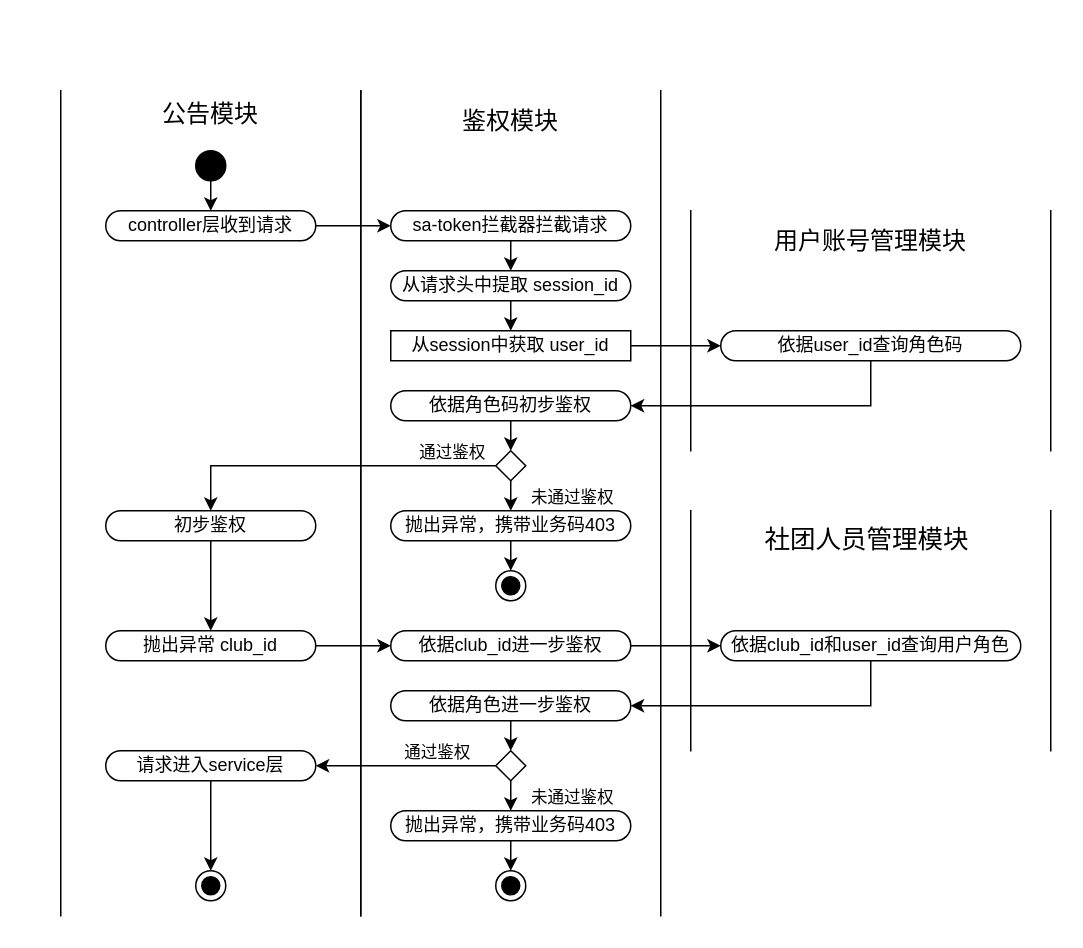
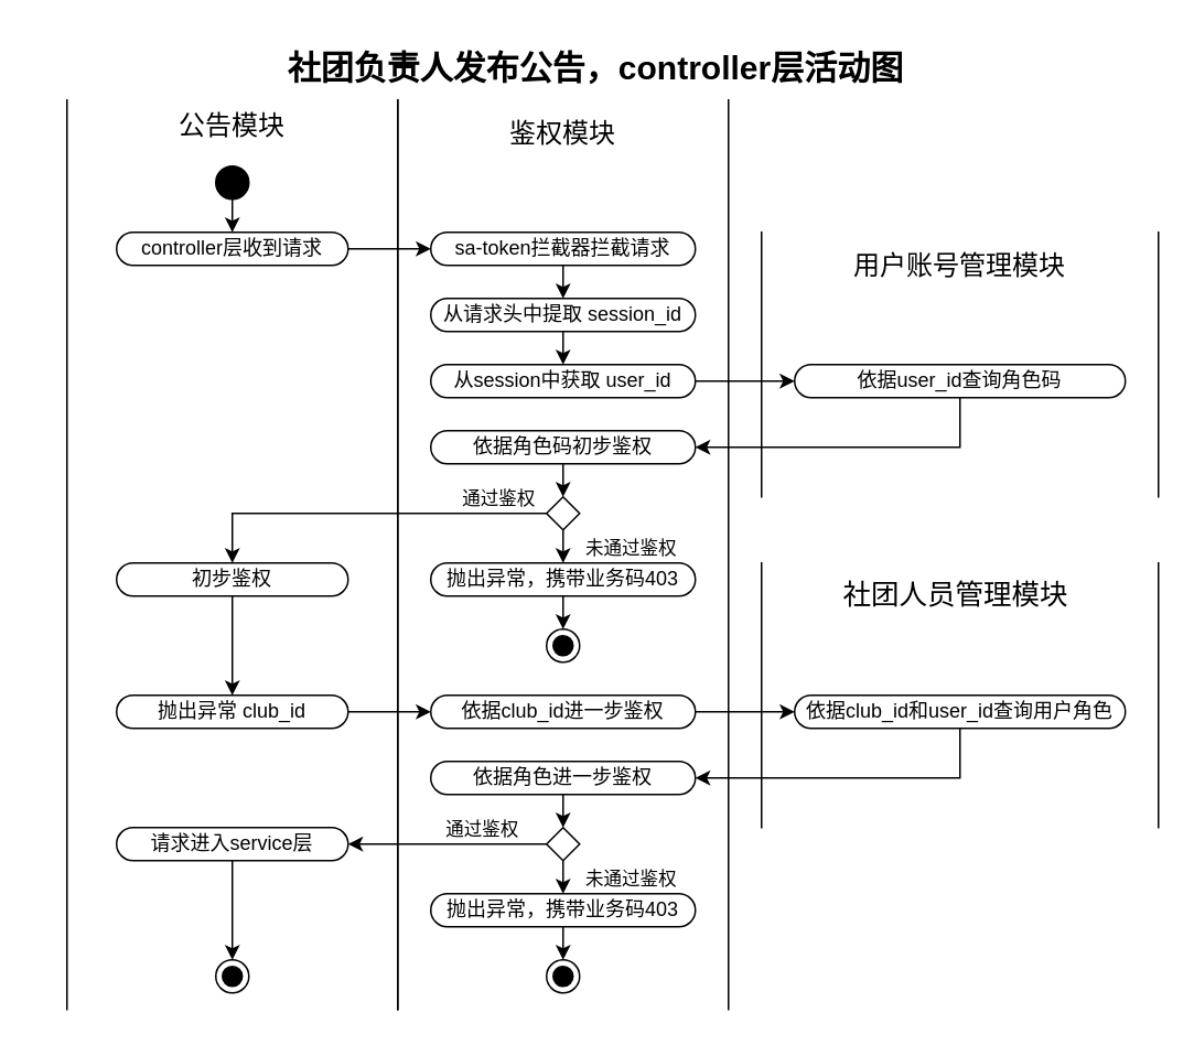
  <mxCell id="0" />
  <mxCell id="1" parent="0" />
  <mxCell id="2" value="controller层收到请求" style="rounded=1;whiteSpace=wrap;html=1;arcSize=50;" vertex="1" parent="1"><mxGeometry x="70" y="140" width="140" height="20" as="geometry" /></mxCell>
  <mxCell id="3" value="sa-token拦截器拦截请求" style="rounded=1;whiteSpace=wrap;html=1;arcSize=50;" vertex="1" parent="1"><mxGeometry x="260" y="140" width="160" height="20" as="geometry" /></mxCell>
  <mxCell id="4" value="从请求头中提取 session_id" style="rounded=1;whiteSpace=wrap;html=1;arcSize=50;" vertex="1" parent="1"><mxGeometry x="260" y="180" width="160" height="20" as="geometry" /></mxCell>
  <mxCell id="5" value="" style="endArrow=classic;html=1;rounded=0;entryX=0.5;entryY=0;entryDx=0;entryDy=0;" edge="1" parent="1" source="3" target="4"><mxGeometry width="50" height="50" relative="1" as="geometry"><mxPoint x="370" y="210" as="sourcePoint" /><mxPoint x="420" y="160" as="targetPoint" /></mxGeometry></mxCell>
- <mxCell id="6" value="从session中获取 user_id" style="whiteSpace=wrap;html=1;arcSize=50;rounded=0;" vertex="1" parent="1"><mxGeometry x="260" y="220" width="160" height="20" as="geometry" /></mxCell>
+ <mxCell id="6" value="从session中获取 user_id" style="rounded=1;whiteSpace=wrap;html=1;arcSize=50;" vertex="1" parent="1"><mxGeometry x="260" y="220" width="160" height="20" as="geometry" /></mxCell>
  <mxCell id="7" value="" style="endArrow=classic;html=1;rounded=0;" edge="1" parent="1" source="4" target="6"><mxGeometry width="50" height="50" relative="1" as="geometry"><mxPoint x="350" y="170" as="sourcePoint" /><mxPoint x="350" y="190" as="targetPoint" /></mxGeometry></mxCell>
  <mxCell id="8" value="&lt;font style=&quot;font-size: 12px;&quot;&gt;依据user_id查询角色码&lt;/font&gt;" style="rounded=1;whiteSpace=wrap;html=1;arcSize=50;" vertex="1" parent="1"><mxGeometry x="480" y="220" width="200" height="20" as="geometry" /></mxCell>
  <mxCell id="9" value="&lt;font style=&quot;font-size: 12px;&quot;&gt;依据角色码初步鉴权&lt;/font&gt;" style="rounded=1;whiteSpace=wrap;html=1;arcSize=50;" vertex="1" parent="1"><mxGeometry x="260" y="260" width="160" height="20" as="geometry" /></mxCell>
  <mxCell id="10" value="" style="endArrow=classic;html=1;rounded=0;" edge="1" parent="1" source="6" target="8"><mxGeometry width="50" height="50" relative="1" as="geometry"><mxPoint x="340" y="280" as="sourcePoint" /><mxPoint x="390" y="230" as="targetPoint" /></mxGeometry></mxCell>
  <mxCell id="11" value="" style="endArrow=classic;html=1;rounded=0;edgeStyle=orthogonalEdgeStyle;" edge="1" parent="1" source="8" target="9"><mxGeometry width="50" height="50" relative="1" as="geometry"><mxPoint x="390" y="240" as="sourcePoint" /><mxPoint x="430" y="240" as="targetPoint" /><Array as="points"><mxPoint x="580" y="270" /></Array></mxGeometry></mxCell>
  <mxCell id="12" value="" style="endArrow=classic;html=1;rounded=0;edgeStyle=orthogonalEdgeStyle;" edge="1" parent="1" source="2" target="3"><mxGeometry width="50" height="50" relative="1" as="geometry"><mxPoint x="490" y="250" as="sourcePoint" /><mxPoint x="400" y="280" as="targetPoint" /><Array as="points"><mxPoint x="350" y="150" /><mxPoint x="350" y="150" /></Array></mxGeometry></mxCell>
  <mxCell id="13" value="" style="rhombus;whiteSpace=wrap;html=1;" vertex="1" parent="1"><mxGeometry x="330" y="300" width="20" height="20" as="geometry" /></mxCell>
  <mxCell id="14" value="" style="endArrow=classic;html=1;rounded=0;edgeStyle=orthogonalEdgeStyle;" edge="1" parent="1" source="9" target="13"><mxGeometry width="50" height="50" relative="1" as="geometry"><mxPoint x="500" y="260" as="sourcePoint" /><mxPoint x="410" y="290" as="targetPoint" /><Array as="points"><mxPoint x="340" y="280" /><mxPoint x="340" y="280" /></Array></mxGeometry></mxCell>
  <mxCell id="15" value="初步鉴权" style="rounded=1;whiteSpace=wrap;html=1;arcSize=50;" vertex="1" parent="1"><mxGeometry x="70" y="340" width="140" height="20" as="geometry" /></mxCell>
  <mxCell id="16" value="" style="endArrow=classic;html=1;rounded=0;edgeStyle=orthogonalEdgeStyle;" edge="1" parent="1" source="13" target="15"><mxGeometry width="50" height="50" relative="1" as="geometry"><mxPoint x="330" y="370" as="sourcePoint" /><mxPoint x="219" y="370" as="targetPoint" /><Array as="points"><mxPoint x="140" y="310" /></Array></mxGeometry></mxCell>
  <mxCell id="17" value="通过鉴权" style="edgeLabel;html=1;align=center;verticalAlign=middle;resizable=0;points=[];" vertex="1" connectable="0" parent="16"><mxGeometry x="0.368" y="1" relative="1" as="geometry"><mxPoint x="120" y="-11" as="offset" /></mxGeometry></mxCell>
  <mxCell id="18" value="抛出异常 club_id" style="rounded=1;whiteSpace=wrap;html=1;arcSize=50;" vertex="1" parent="1"><mxGeometry x="70" y="420" width="140" height="20" as="geometry" /></mxCell>
  <mxCell id="19" value="" style="endArrow=classic;html=1;rounded=0;edgeStyle=orthogonalEdgeStyle;" edge="1" parent="1" source="15" target="18"><mxGeometry width="50" height="50" relative="1" as="geometry"><mxPoint x="190" y="200" as="sourcePoint" /><mxPoint x="270" y="200" as="targetPoint" /><Array as="points" /></mxGeometry></mxCell>
  <mxCell id="20" value="依据club_id进一步鉴权" style="rounded=1;whiteSpace=wrap;html=1;arcSize=50;" vertex="1" parent="1"><mxGeometry x="260" y="420" width="160" height="20" as="geometry" /></mxCell>
  <mxCell id="21" value="" style="endArrow=classic;html=1;rounded=0;edgeStyle=orthogonalEdgeStyle;" edge="1" parent="1" source="18" target="20"><mxGeometry width="50" height="50" relative="1" as="geometry"><mxPoint x="150" y="410" as="sourcePoint" /><mxPoint x="150" y="430" as="targetPoint" /><Array as="points" /></mxGeometry></mxCell>
  <mxCell id="22" value="&lt;font style=&quot;font-size: 12px;&quot;&gt;依据club_id和user_id查询用户角色&lt;/font&gt;" style="rounded=1;whiteSpace=wrap;html=1;arcSize=50;" vertex="1" parent="1"><mxGeometry x="480" y="420" width="200" height="20" as="geometry" /></mxCell>
  <mxCell id="23" value="" style="endArrow=classic;html=1;rounded=0;edgeStyle=orthogonalEdgeStyle;" edge="1" parent="1" source="20" target="22"><mxGeometry width="50" height="50" relative="1" as="geometry"><mxPoint x="220" y="400" as="sourcePoint" /><mxPoint x="270" y="400" as="targetPoint" /><Array as="points" /></mxGeometry></mxCell>
  <mxCell id="24" value="依据角色进一步鉴权" style="rounded=1;whiteSpace=wrap;html=1;arcSize=50;" vertex="1" parent="1"><mxGeometry x="260" y="460" width="160" height="20" as="geometry" /></mxCell>
  <mxCell id="25" value="" style="endArrow=classic;html=1;rounded=0;edgeStyle=orthogonalEdgeStyle;" edge="1" parent="1" source="22" target="24"><mxGeometry width="50" height="50" relative="1" as="geometry"><mxPoint x="430" y="400" as="sourcePoint" /><mxPoint x="470" y="400" as="targetPoint" /><Array as="points"><mxPoint x="580" y="470" /></Array></mxGeometry></mxCell>
  <mxCell id="26" value="" style="rhombus;whiteSpace=wrap;html=1;" vertex="1" parent="1"><mxGeometry x="330" y="500" width="20" height="20" as="geometry" /></mxCell>
  <mxCell id="27" value="" style="endArrow=classic;html=1;rounded=0;edgeStyle=orthogonalEdgeStyle;" edge="1" parent="1" source="24" target="26"><mxGeometry width="50" height="50" relative="1" as="geometry"><mxPoint x="350" y="370" as="sourcePoint" /><mxPoint x="350" y="390" as="targetPoint" /><Array as="points" /></mxGeometry></mxCell>
  <mxCell id="28" value="" style="endArrow=classic;html=1;rounded=0;edgeStyle=orthogonalEdgeStyle;exitX=0;exitY=0.5;exitDx=0;exitDy=0;" edge="1" parent="1" source="26" target="30"><mxGeometry width="50" height="50" relative="1" as="geometry"><mxPoint x="340" y="400" as="sourcePoint" /><mxPoint x="190" y="400" as="targetPoint" /><Array as="points" /></mxGeometry></mxCell>
  <mxCell id="29" value="通过鉴权" style="edgeLabel;html=1;align=center;verticalAlign=middle;resizable=0;points=[];" vertex="1" connectable="0" parent="28"><mxGeometry x="0.368" y="1" relative="1" as="geometry"><mxPoint x="42" y="-11" as="offset" /></mxGeometry></mxCell>
  <mxCell id="30" value="请求进入service层" style="rounded=1;whiteSpace=wrap;html=1;arcSize=50;" vertex="1" parent="1"><mxGeometry x="70" y="500" width="140" height="20" as="geometry" /></mxCell>
  <mxCell id="31" value="" style="ellipse;html=1;shape=endState;fillColor=#000000;strokeColor=#000000;strokeWidth=1;perimeterSpacing=0;gradientColor=none;fillStyle=auto;" vertex="1" parent="1"><mxGeometry x="130" y="580" width="20" height="20" as="geometry" /></mxCell>
  <mxCell id="32" value="" style="endArrow=classic;html=1;rounded=0;edgeStyle=orthogonalEdgeStyle;" edge="1" parent="1" source="30" target="31"><mxGeometry width="50" height="50" relative="1" as="geometry"><mxPoint x="150" y="410" as="sourcePoint" /><mxPoint x="150" y="430" as="targetPoint" /><Array as="points"><mxPoint x="140" y="550" /><mxPoint x="140" y="550" /></Array></mxGeometry></mxCell>
  <mxCell id="33" value="" style="ellipse;whiteSpace=wrap;html=1;aspect=fixed;fillColor=#000000;" vertex="1" parent="1"><mxGeometry x="130" y="100" width="20" height="20" as="geometry" /></mxCell>
  <mxCell id="34" value="" style="endArrow=classic;html=1;rounded=0;edgeStyle=orthogonalEdgeStyle;" edge="1" parent="1" source="33" target="2"><mxGeometry width="50" height="50" relative="1" as="geometry"><mxPoint x="220" y="160" as="sourcePoint" /><mxPoint x="270" y="160" as="targetPoint" /><Array as="points" /></mxGeometry></mxCell>
  <mxCell id="35" value="" style="endArrow=classic;html=1;rounded=0;edgeStyle=orthogonalEdgeStyle;" edge="1" parent="1" source="13" target="37"><mxGeometry width="50" height="50" relative="1" as="geometry"><mxPoint x="350" y="370" as="sourcePoint" /><mxPoint x="460" y="380" as="targetPoint" /><Array as="points"><mxPoint x="340" y="330" /><mxPoint x="340" y="330" /></Array></mxGeometry></mxCell>
  <mxCell id="36" value="未通过鉴权" style="edgeLabel;html=1;align=center;verticalAlign=middle;resizable=0;points=[];" vertex="1" connectable="0" parent="35"><mxGeometry x="0.368" y="1" relative="1" as="geometry"><mxPoint x="39" y="-4" as="offset" /></mxGeometry></mxCell>
  <mxCell id="37" value="&lt;font style=&quot;font-size: 12px;&quot;&gt;抛出异常，携带业务码403&lt;/font&gt;" style="rounded=1;whiteSpace=wrap;html=1;arcSize=50;" vertex="1" parent="1"><mxGeometry x="260" y="340" width="160" height="20" as="geometry" /></mxCell>
  <mxCell id="38" value="" style="ellipse;html=1;shape=endState;fillColor=#000000;strokeColor=#000000;strokeWidth=1;perimeterSpacing=0;gradientColor=none;fillStyle=auto;" vertex="1" parent="1"><mxGeometry x="330" y="380" width="20" height="20" as="geometry" /></mxCell>
  <mxCell id="39" value="" style="endArrow=classic;html=1;rounded=0;edgeStyle=orthogonalEdgeStyle;" edge="1" parent="1" source="37" target="38"><mxGeometry width="50" height="50" relative="1" as="geometry"><mxPoint x="350" y="290" as="sourcePoint" /><mxPoint x="350" y="310" as="targetPoint" /><Array as="points" /></mxGeometry></mxCell>
  <mxCell id="40" value="" style="endArrow=classic;html=1;rounded=0;edgeStyle=orthogonalEdgeStyle;" edge="1" parent="1" target="42" source="26"><mxGeometry width="50" height="50" relative="1" as="geometry"><mxPoint x="340" y="520" as="sourcePoint" /><mxPoint x="460" y="580" as="targetPoint" /><Array as="points" /></mxGeometry></mxCell>
  <mxCell id="41" value="未通过鉴权" style="edgeLabel;html=1;align=center;verticalAlign=middle;resizable=0;points=[];" vertex="1" connectable="0" parent="40"><mxGeometry x="0.368" y="1" relative="1" as="geometry"><mxPoint x="39" y="-4" as="offset" /></mxGeometry></mxCell>
  <mxCell id="42" value="&lt;font style=&quot;font-size: 12px;&quot;&gt;抛出异常，携带业务码403&lt;/font&gt;" style="rounded=1;whiteSpace=wrap;html=1;arcSize=50;" vertex="1" parent="1"><mxGeometry x="260" y="540" width="160" height="20" as="geometry" /></mxCell>
  <mxCell id="43" value="" style="ellipse;html=1;shape=endState;fillColor=#000000;strokeColor=#000000;strokeWidth=1;perimeterSpacing=0;gradientColor=none;fillStyle=auto;" vertex="1" parent="1"><mxGeometry x="330" y="580" width="20" height="20" as="geometry" /></mxCell>
  <mxCell id="44" value="" style="endArrow=classic;html=1;rounded=0;edgeStyle=orthogonalEdgeStyle;" edge="1" parent="1" source="42" target="43"><mxGeometry width="50" height="50" relative="1" as="geometry"><mxPoint x="350" y="490" as="sourcePoint" /><mxPoint x="350" y="510" as="targetPoint" /><Array as="points" /></mxGeometry></mxCell>
  <mxCell id="45" value="" style="group" vertex="1" connectable="0" parent="1"><mxGeometry x="40" y="60" width="200" height="550" as="geometry" /></mxCell>
  <mxCell id="46" value="" style="shape=partialRectangle;whiteSpace=wrap;html=1;top=0;bottom=0;fillColor=none;" vertex="1" parent="45"><mxGeometry width="200" height="550" as="geometry" /></mxCell>
  <mxCell id="47" value="&lt;font style=&quot;font-size: 16px;&quot;&gt;公告模块&lt;/font&gt;" style="text;html=1;strokeColor=none;fillColor=none;align=center;verticalAlign=middle;whiteSpace=wrap;rounded=0;" vertex="1" parent="45"><mxGeometry width="200" height="30" as="geometry" /></mxCell>
  <mxCell id="48" value="" style="group" vertex="1" connectable="0" parent="1"><mxGeometry x="240" y="60" width="200" height="550" as="geometry" /></mxCell>
  <mxCell id="49" value="" style="shape=partialRectangle;whiteSpace=wrap;html=1;top=0;bottom=0;fillColor=none;" vertex="1" parent="48"><mxGeometry width="200" height="550" as="geometry" /></mxCell>
  <mxCell id="50" value="&lt;font style=&quot;font-size: 16px;&quot;&gt;鉴权模块&lt;/font&gt;" style="text;html=1;strokeColor=none;fillColor=none;align=center;verticalAlign=middle;whiteSpace=wrap;rounded=0;" vertex="1" parent="48"><mxGeometry width="200" height="40" as="geometry" /></mxCell>
  <mxCell id="51" value="" style="group" vertex="1" connectable="0" parent="1"><mxGeometry x="460" y="140" width="240" height="160" as="geometry" /></mxCell>
  <mxCell id="52" value="" style="shape=partialRectangle;whiteSpace=wrap;html=1;top=0;bottom=0;fillColor=none;" vertex="1" parent="51"><mxGeometry width="240" height="160" as="geometry" /></mxCell>
  <mxCell id="53" value="&lt;font style=&quot;font-size: 16px;&quot;&gt;用户账号管理模块&lt;/font&gt;" style="text;html=1;strokeColor=none;fillColor=none;align=center;verticalAlign=middle;whiteSpace=wrap;rounded=0;" vertex="1" parent="51"><mxGeometry width="240" height="40" as="geometry" /></mxCell>
  <mxCell id="54" value="" style="group" vertex="1" connectable="0" parent="1"><mxGeometry x="460" y="340" width="240" height="160" as="geometry" /></mxCell>
  <mxCell id="55" value="" style="shape=partialRectangle;whiteSpace=wrap;html=1;top=0;bottom=0;fillColor=none;" vertex="1" parent="54"><mxGeometry width="240" height="160" as="geometry" /></mxCell>
  <mxCell id="56" value="&lt;font style=&quot;font-size: 17px;&quot;&gt;社团人员管理模块&amp;nbsp;&lt;/font&gt;" style="text;html=1;strokeColor=none;fillColor=none;align=center;verticalAlign=middle;whiteSpace=wrap;rounded=0;" vertex="1" parent="54"><mxGeometry width="240" height="40" as="geometry" /></mxCell>
+ <mxCell id="57" value="&lt;font style=&quot;font-size: 20px;&quot;&gt;&lt;b&gt;社团负责人发布公告，controller层活动图&lt;/b&gt;&lt;/font&gt;" style="text;html=1;strokeColor=none;fillColor=none;align=center;verticalAlign=middle;whiteSpace=wrap;rounded=0;" vertex="1" parent="1"><mxGeometry x="20" y="20" width="680" height="40" as="geometry" /></mxCell>
